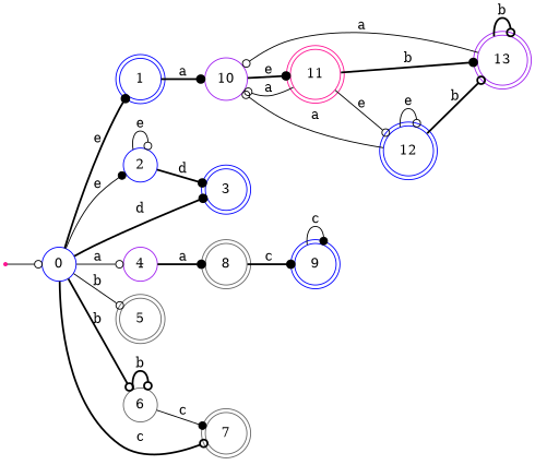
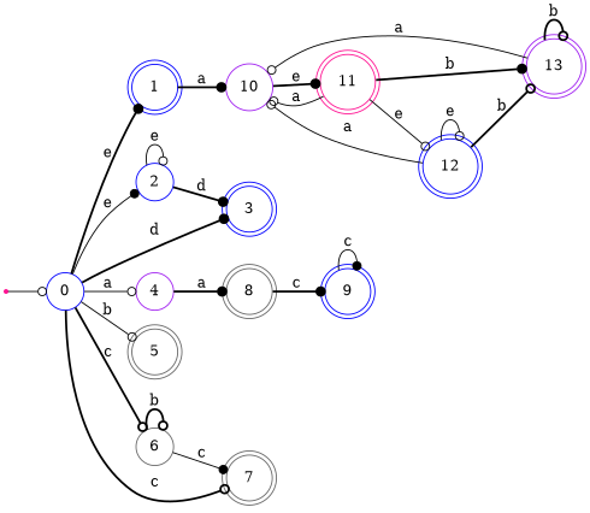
  digraph {
    rankdir=LR
    node [color=blue shape=doublecircle]
    edge [arrowhead=odot style=bold]
    dummy0 [color=deeppink shape=point]
    0 [shape=circle]
    1
    2 [shape=circle]
    3
    4 [color=purple shape=circle]
    5 [color=gray40]
    6 [color=gray40 shape=circle]
    7 [color=gray40]
    10 [color=purple shape=circle]
    8 [color=gray40]
    11 [color=deeppink]
    9
    12
    13 [color=purple]
    dummy0 -> 0 [style=solid]
    0 -> 1 [arrowhead=dot label=e]
    0 -> 2 [arrowhead=dot label=e style=solid]
    0 -> 3 [arrowhead=dot label=d]
    0 -> 4 [label=a style=solid]
    0 -> 5 [label=b style=solid]
-   0 -> 6 [label=b]
+   0 -> 6 [label=c]
    0 -> 7 [label=c]
    1 -> 10 [arrowhead=dot label=a]
    2 -> 2 [label=e style=solid]
    2 -> 3 [arrowhead=dot label=d]
    4 -> 8 [arrowhead=dot label=a]
    6 -> 6 [label=b]
    6 -> 7 [arrowhead=dot label=c style=solid]
    10 -> 11 [arrowhead=dot label=e]
    8 -> 9 [arrowhead=dot label=c]
    11 -> 10 [label=a style=solid]
    11 -> 12 [label=e style=solid]
    11 -> 13 [arrowhead=dot label=b]
    9 -> 9 [arrowhead=dot label=c style=solid]
    12 -> 10 [label=a style=solid]
    12 -> 12 [label=e style=solid]
    12 -> 13 [label=b]
    13 -> 10 [label=a style=solid]
    13 -> 13 [label=b]
  }
